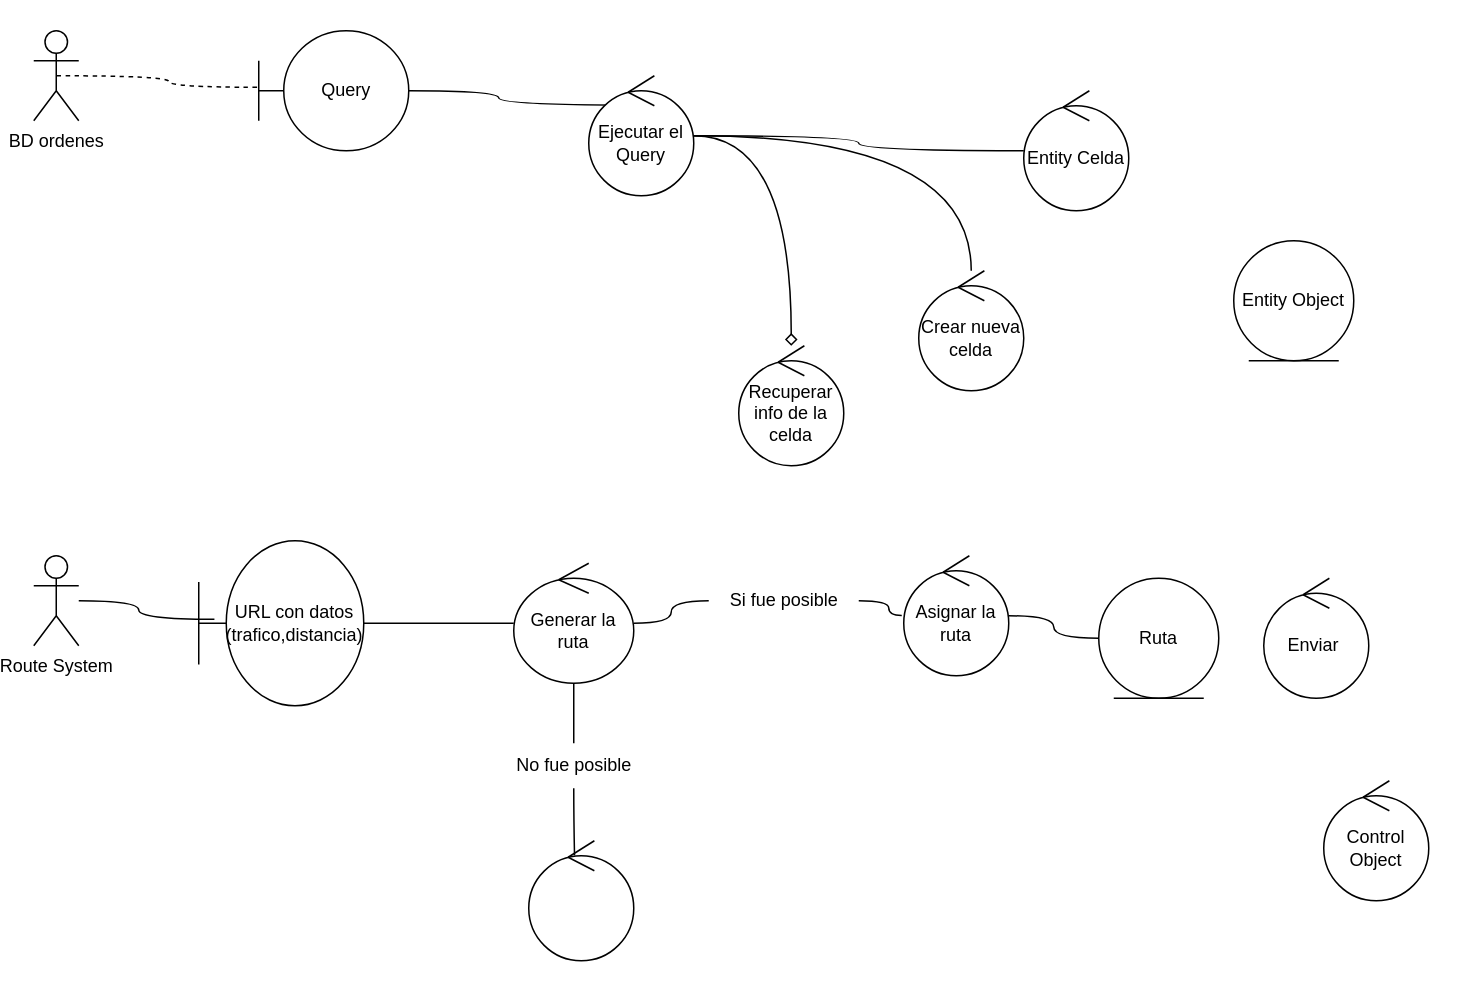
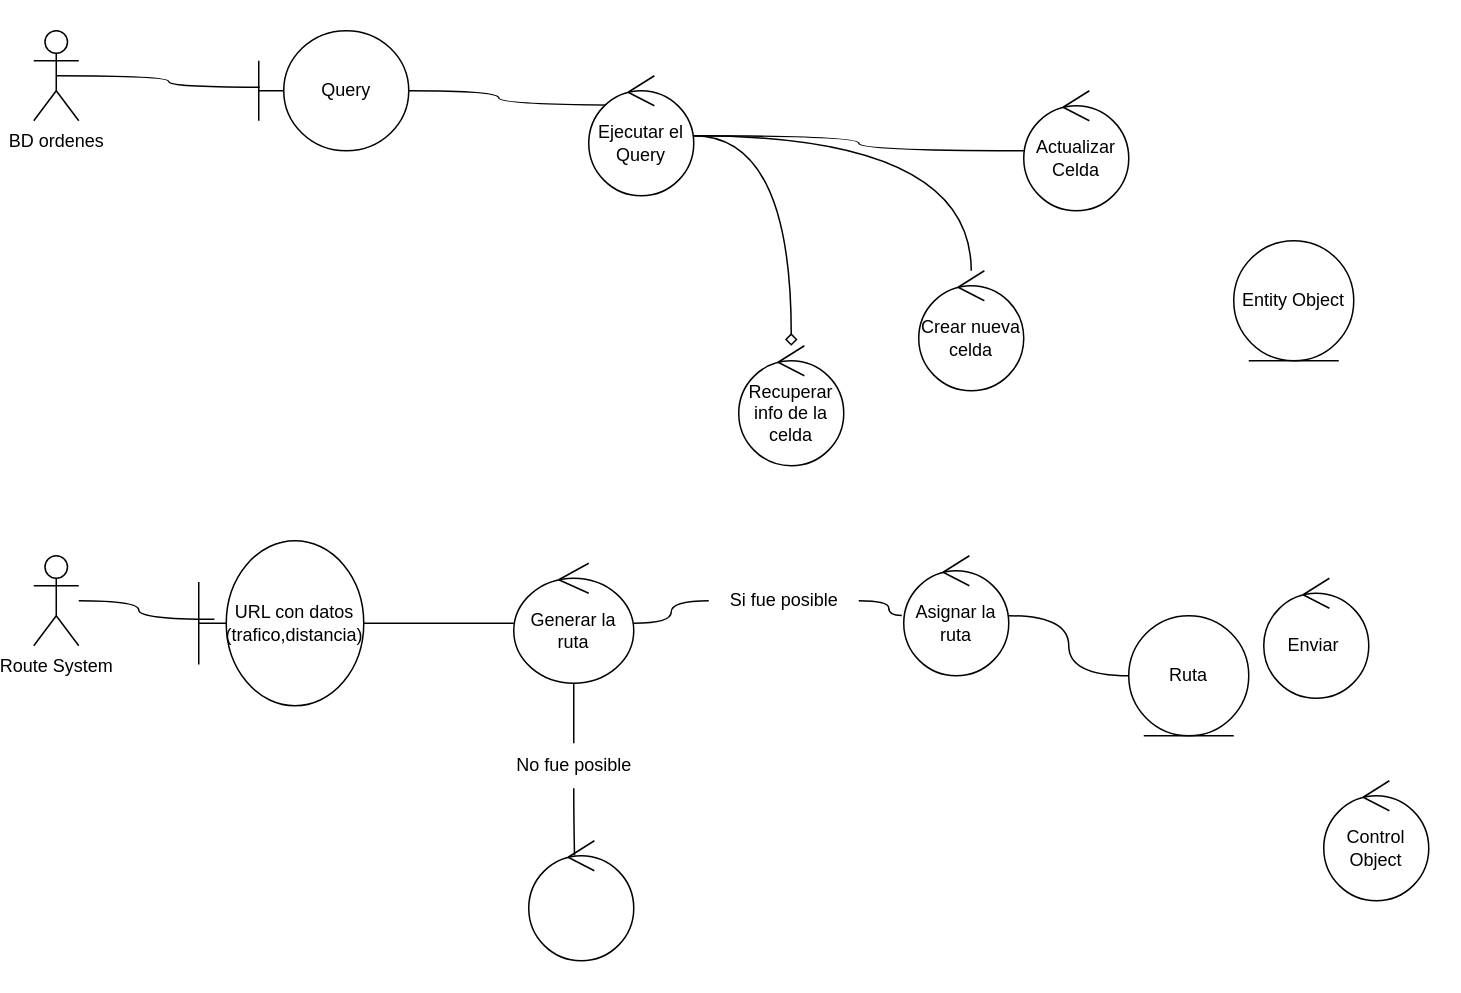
  <mxCell id="0" />
  <mxCell id="1" parent="0" />
- <mxCell id="2" style="rounded=0;orthogonalLoop=1;jettySize=auto;html=1;exitX=0.5;exitY=0.5;exitDx=0;exitDy=0;exitPerimeter=0;entryX=0.006;entryY=0.471;entryDx=0;entryDy=0;entryPerimeter=0;edgeStyle=orthogonalEdgeStyle;endArrow=none;endFill=0;curved=1;dashed=1;" parent="1" source="3" target="5" edge="1"><mxGeometry relative="1" as="geometry" /></mxCell>
+ <mxCell id="2" style="rounded=0;orthogonalLoop=1;jettySize=auto;html=1;exitX=0.5;exitY=0.5;exitDx=0;exitDy=0;exitPerimeter=0;entryX=0.006;entryY=0.471;entryDx=0;entryDy=0;entryPerimeter=0;edgeStyle=orthogonalEdgeStyle;endArrow=none;endFill=0;curved=1;" parent="1" source="3" target="5" edge="1"><mxGeometry relative="1" as="geometry" /></mxCell>
  <mxCell id="3" value="BD ordenes" style="shape=umlActor;verticalLabelPosition=bottom;verticalAlign=top;html=1;" parent="1" vertex="1"><mxGeometry x="20" y="20" width="30" height="60" as="geometry" /></mxCell>
  <mxCell id="4" style="edgeStyle=orthogonalEdgeStyle;rounded=0;orthogonalLoop=1;jettySize=auto;html=1;entryX=0.535;entryY=0.245;entryDx=0;entryDy=0;entryPerimeter=0;endArrow=none;endFill=0;curved=1;" parent="1" source="5" target="9" edge="1"><mxGeometry relative="1" as="geometry" /></mxCell>
  <mxCell id="5" value="Query" style="shape=umlBoundary;whiteSpace=wrap;html=1;" parent="1" vertex="1"><mxGeometry x="170" y="20" width="100" height="80" as="geometry" /></mxCell>
  <mxCell id="6" value="" style="edgeStyle=orthogonalEdgeStyle;rounded=0;orthogonalLoop=1;jettySize=auto;html=1;endArrow=none;endFill=0;curved=1;" parent="1" source="9" target="11" edge="1"><mxGeometry relative="1" as="geometry" /></mxCell>
  <mxCell id="7" value="" style="edgeStyle=orthogonalEdgeStyle;rounded=0;orthogonalLoop=1;jettySize=auto;html=1;endArrow=none;endFill=0;curved=1;" edge="1" parent="1" source="9" target="12"><mxGeometry relative="1" as="geometry" /></mxCell>
  <mxCell id="8" value="" style="edgeStyle=orthogonalEdgeStyle;rounded=0;orthogonalLoop=1;jettySize=auto;html=1;endArrow=diamond;endFill=0;curved=1;" edge="1" parent="1" source="9" target="13"><mxGeometry relative="1" as="geometry" /></mxCell>
  <mxCell id="9" value="Ejecutar el Query" style="ellipse;shape=umlControl;whiteSpace=wrap;html=1;" parent="1" vertex="1"><mxGeometry x="390" y="50" width="70" height="80" as="geometry" /></mxCell>
  <mxCell id="10" value="Entity Object" style="ellipse;shape=umlEntity;whiteSpace=wrap;html=1;" parent="1" vertex="1"><mxGeometry x="820" y="160" width="80" height="80" as="geometry" /></mxCell>
  <mxCell id="11" value="Crear nueva celda" style="ellipse;shape=umlControl;whiteSpace=wrap;html=1;" parent="1" vertex="1"><mxGeometry x="610" y="180" width="70" height="80" as="geometry" /></mxCell>
- <mxCell id="12" value="Entity Celda&lt;br&gt;" style="ellipse;shape=umlControl;whiteSpace=wrap;html=1;" vertex="1" parent="1"><mxGeometry x="680" y="60" width="70" height="80" as="geometry" /></mxCell>
+ <mxCell id="12" value="Actualizar Celda&lt;br&gt;" style="ellipse;shape=umlControl;whiteSpace=wrap;html=1;" vertex="1" parent="1"><mxGeometry x="680" y="60" width="70" height="80" as="geometry" /></mxCell>
  <mxCell id="13" value="Recuperar info de la celda" style="ellipse;shape=umlControl;whiteSpace=wrap;html=1;" vertex="1" parent="1"><mxGeometry x="490" y="230" width="70" height="80" as="geometry" /></mxCell>
  <mxCell id="14" style="edgeStyle=orthogonalEdgeStyle;rounded=0;orthogonalLoop=1;jettySize=auto;html=1;entryX=0.095;entryY=0.476;entryDx=0;entryDy=0;entryPerimeter=0;endArrow=none;endFill=0;curved=1;" edge="1" parent="1" source="15" target="17"><mxGeometry relative="1" as="geometry" /></mxCell>
  <mxCell id="15" value="Route System" style="shape=umlActor;verticalLabelPosition=bottom;verticalAlign=top;html=1;" vertex="1" parent="1"><mxGeometry x="20" y="370" width="30" height="60" as="geometry" /></mxCell>
  <mxCell id="16" style="edgeStyle=orthogonalEdgeStyle;rounded=0;orthogonalLoop=1;jettySize=auto;html=1;endArrow=none;endFill=0;curved=1;" edge="1" parent="1" source="17" target="20"><mxGeometry relative="1" as="geometry" /></mxCell>
  <mxCell id="17" value="URL con datos (trafico,distancia)" style="shape=umlBoundary;whiteSpace=wrap;html=1;" vertex="1" parent="1"><mxGeometry x="130" y="360" width="110" height="110" as="geometry" /></mxCell>
  <mxCell id="18" value="Control Object" style="ellipse;shape=umlControl;whiteSpace=wrap;html=1;" vertex="1" parent="1"><mxGeometry x="880" y="520" width="70" height="80" as="geometry" /></mxCell>
  <mxCell id="19" style="edgeStyle=orthogonalEdgeStyle;rounded=0;orthogonalLoop=1;jettySize=auto;html=1;startArrow=none;entryX=-0.019;entryY=0.497;entryDx=0;entryDy=0;entryPerimeter=0;endArrow=none;endFill=0;curved=1;" edge="1" parent="1" source="24" target="26"><mxGeometry relative="1" as="geometry"><mxPoint x="550" y="415" as="targetPoint" /></mxGeometry></mxCell>
  <mxCell id="20" value="Generar la ruta" style="ellipse;shape=umlControl;whiteSpace=wrap;html=1;" vertex="1" parent="1"><mxGeometry x="340" y="375" width="80" height="80" as="geometry" /></mxCell>
  <mxCell id="21" value="Enviar&amp;nbsp;" style="ellipse;shape=umlControl;whiteSpace=wrap;html=1;" vertex="1" parent="1"><mxGeometry x="840" y="385" width="70" height="80" as="geometry" /></mxCell>
  <mxCell id="22" value="" style="ellipse;shape=umlControl;whiteSpace=wrap;html=1;" vertex="1" parent="1"><mxGeometry x="350" y="560" width="70" height="80" as="geometry" /></mxCell>
  <mxCell id="23" value="" style="edgeStyle=orthogonalEdgeStyle;rounded=0;orthogonalLoop=1;jettySize=auto;html=1;endArrow=none;endFill=0;curved=1;" edge="1" parent="1" source="20" target="24"><mxGeometry relative="1" as="geometry"><mxPoint x="550" y="415" as="targetPoint" /><mxPoint x="420" y="415" as="sourcePoint" /></mxGeometry></mxCell>
  <mxCell id="24" value="Si fue posible" style="text;html=1;align=center;verticalAlign=middle;resizable=0;points=[];autosize=1;strokeColor=none;fillColor=none;" vertex="1" parent="1"><mxGeometry x="470" y="385" width="100" height="30" as="geometry" /></mxCell>
  <mxCell id="25" style="edgeStyle=orthogonalEdgeStyle;rounded=0;orthogonalLoop=1;jettySize=auto;html=1;endArrow=none;endFill=0;curved=1;" edge="1" parent="1" source="26" target="27"><mxGeometry relative="1" as="geometry"><mxPoint x="730" y="450" as="targetPoint" /></mxGeometry></mxCell>
  <mxCell id="26" value="Asignar la ruta" style="ellipse;shape=umlControl;whiteSpace=wrap;html=1;" vertex="1" parent="1"><mxGeometry x="600" y="370" width="70" height="80" as="geometry" /></mxCell>
- <mxCell id="27" value="Ruta" style="ellipse;shape=umlEntity;whiteSpace=wrap;html=1;" vertex="1" parent="1"><mxGeometry x="730" y="385" width="80" height="80" as="geometry" /></mxCell>
+ <mxCell id="27" value="Ruta" style="ellipse;shape=umlEntity;whiteSpace=wrap;html=1;" vertex="1" parent="1"><mxGeometry x="750" y="410" width="80" height="80" as="geometry" /></mxCell>
  <mxCell id="28" style="edgeStyle=orthogonalEdgeStyle;rounded=0;orthogonalLoop=1;jettySize=auto;html=1;endArrow=none;endFill=0;curved=1;" edge="1" parent="1" source="30" target="20"><mxGeometry relative="1" as="geometry" /></mxCell>
  <mxCell id="29" style="edgeStyle=orthogonalEdgeStyle;rounded=0;orthogonalLoop=1;jettySize=auto;html=1;entryX=0.436;entryY=0.122;entryDx=0;entryDy=0;entryPerimeter=0;endArrow=none;endFill=0;curved=1;" edge="1" parent="1" source="30" target="22"><mxGeometry relative="1" as="geometry" /></mxCell>
  <mxCell id="30" value="No fue posible" style="text;html=1;align=center;verticalAlign=middle;resizable=0;points=[];autosize=1;strokeColor=none;fillColor=none;" vertex="1" parent="1"><mxGeometry x="330" y="495" width="100" height="30" as="geometry" /></mxCell>
